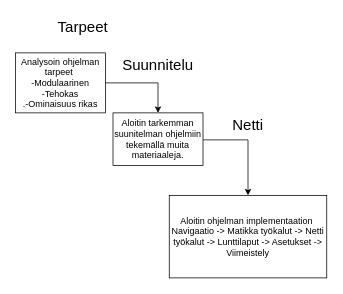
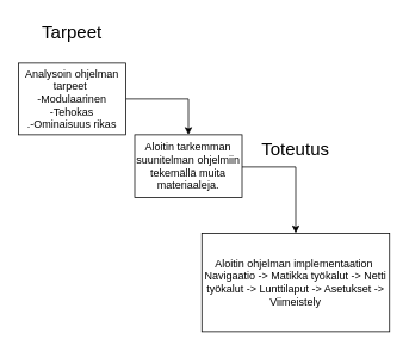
  <mxCell id="0" />
  <mxCell id="1" parent="0" />
  <mxCell id="2" style="edgeStyle=orthogonalEdgeStyle;rounded=0;orthogonalLoop=1;jettySize=auto;html=1;entryX=0.5;entryY=0;entryDx=0;entryDy=0;" edge="1" parent="1" source="3" target="5"><mxGeometry relative="1" as="geometry" /></mxCell>
  <mxCell id="3" value="Analysoin ohjelman tarpeet&amp;nbsp;&lt;br&gt;-Modulaarinen&lt;br&gt;-Tehokas&lt;br&gt;.-Ominaisuus rikas" style="rounded=0;whiteSpace=wrap;html=1;" vertex="1" parent="1"><mxGeometry x="20" y="70" width="120" height="80" as="geometry" /></mxCell>
  <mxCell id="4" style="edgeStyle=orthogonalEdgeStyle;rounded=0;orthogonalLoop=1;jettySize=auto;html=1;entryX=0.5;entryY=0;entryDx=0;entryDy=0;" edge="1" parent="1" target="6"><mxGeometry relative="1" as="geometry"><mxPoint x="320" y="231" as="targetPoint" /><mxPoint x="270" y="186" as="sourcePoint" /><Array as="points"><mxPoint x="330" y="186" /></Array></mxGeometry></mxCell>
  <mxCell id="5" value="Aloitin tarkemman suunitelman ohjelmiin tekemällä muita materiaaleja." style="rounded=0;whiteSpace=wrap;html=1;" vertex="1" parent="1"><mxGeometry x="150" y="150" width="120" height="70" as="geometry" /></mxCell>
  <mxCell id="6" value="Aloitin ohjelman implementaation&amp;nbsp;&lt;br&gt;Navigaatio -&amp;gt; Matikka työkalut -&amp;gt; Netti työkalut -&amp;gt; Lunttilaput -&amp;gt; Asetukset -&amp;gt; Viimeistely" style="rounded=0;whiteSpace=wrap;html=1;" vertex="1" parent="1"><mxGeometry x="225" y="260" width="210" height="110" as="geometry" /></mxCell>
- <mxCell id="7" value="&lt;font style=&quot;font-size: 20px;&quot;&gt;Tarpeet&lt;/font&gt;" style="text;html=1;strokeColor=none;fillColor=none;align=center;verticalAlign=middle;whiteSpace=wrap;rounded=0;" vertex="1" parent="1"><mxGeometry x="60" y="20" width="100" height="30" as="geometry" /></mxCell>
- <mxCell id="8" value="&lt;font style=&quot;font-size: 20px;&quot;&gt;Suunnitelu&lt;/font&gt;" style="text;html=1;strokeColor=none;fillColor=none;align=center;verticalAlign=middle;whiteSpace=wrap;rounded=0;" vertex="1" parent="1"><mxGeometry x="160" y="70" width="100" height="30" as="geometry" /></mxCell>
- <mxCell id="9" value="&lt;span style=&quot;font-size: 20px;&quot;&gt;Netti&lt;/span&gt;" style="text;html=1;strokeColor=none;fillColor=none;align=center;verticalAlign=middle;whiteSpace=wrap;rounded=0;" vertex="1" parent="1"><mxGeometry x="280" y="150" width="100" height="30" as="geometry" /></mxCell>
+ <mxCell id="7" value="&lt;font style=&quot;font-size: 20px;&quot;&gt;Tarpeet&lt;/font&gt;" style="text;html=1;strokeColor=none;fillColor=none;align=center;verticalAlign=middle;whiteSpace=wrap;rounded=0;" vertex="1" parent="1"><mxGeometry x="30" y="20" width="100" height="30" as="geometry" /></mxCell>
+ <mxCell id="9" value="&lt;span style=&quot;font-size: 20px;&quot;&gt;Toteutus&lt;/span&gt;" style="text;html=1;strokeColor=none;fillColor=none;align=center;verticalAlign=middle;whiteSpace=wrap;rounded=0;" vertex="1" parent="1"><mxGeometry x="280" y="150" width="100" height="30" as="geometry" /></mxCell>
